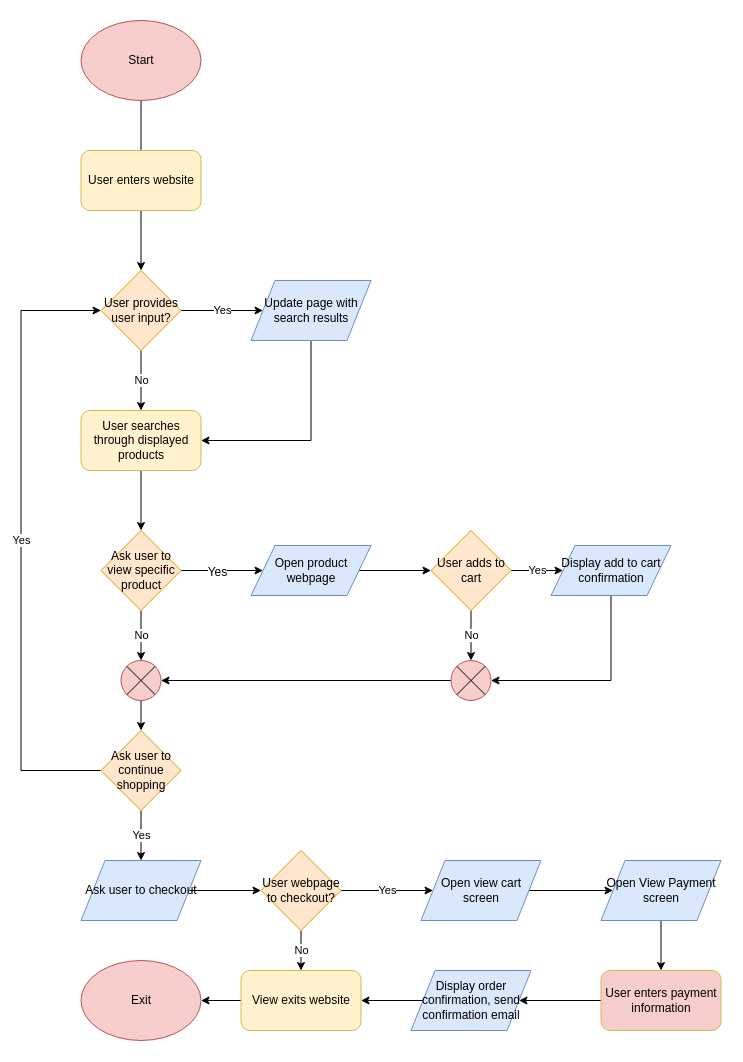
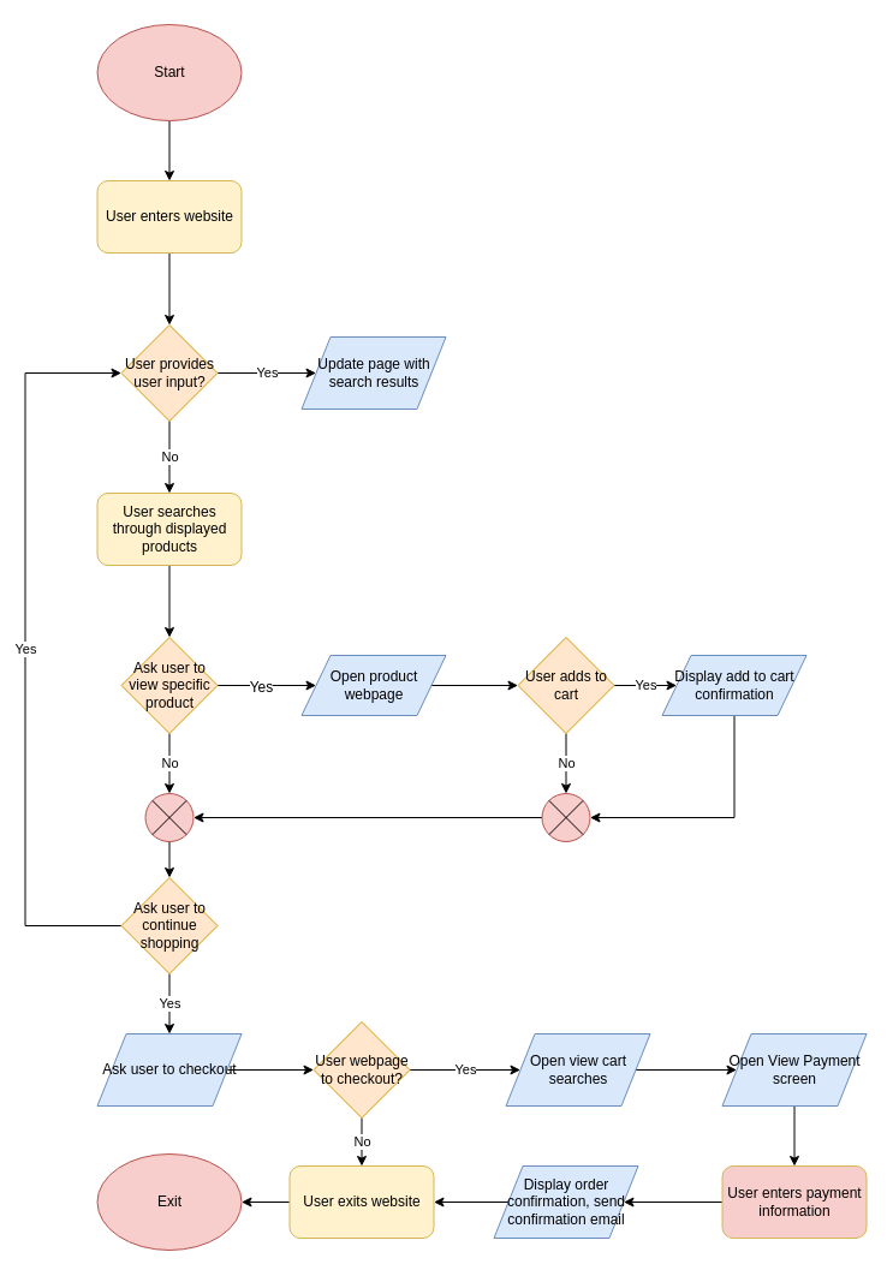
  <mxCell id="0" />
  <mxCell id="1" parent="0" />
- <mxCell id="2" style="edgeStyle=orthogonalEdgeStyle;rounded=0;orthogonalLoop=1;jettySize=auto;html=1;endArrow=none;" parent="1" source="3" target="5" edge="1"><mxGeometry relative="1" as="geometry" /></mxCell>
+ <mxCell id="2" style="edgeStyle=orthogonalEdgeStyle;rounded=0;orthogonalLoop=1;jettySize=auto;html=1;" parent="1" source="3" target="5" edge="1"><mxGeometry relative="1" as="geometry" /></mxCell>
  <mxCell id="3" value="Start" style="ellipse;whiteSpace=wrap;html=1;fillColor=#f8cecc;strokeColor=#b85450;" parent="1" vertex="1"><mxGeometry x="80.5" y="20" width="120" height="80" as="geometry" /></mxCell>
  <mxCell id="4" style="edgeStyle=orthogonalEdgeStyle;rounded=0;orthogonalLoop=1;jettySize=auto;html=1;exitX=0.5;exitY=1;exitDx=0;exitDy=0;" parent="1" source="5" target="8" edge="1"><mxGeometry relative="1" as="geometry" /></mxCell>
  <mxCell id="5" value="User enters website" style="rounded=1;whiteSpace=wrap;html=1;fillColor=#fff2cc;strokeColor=#d6b656;" parent="1" vertex="1"><mxGeometry x="80.5" y="150" width="120" height="60" as="geometry" /></mxCell>
  <mxCell id="6" value="Yes" style="edgeStyle=orthogonalEdgeStyle;rounded=0;orthogonalLoop=1;jettySize=auto;html=1;entryX=0;entryY=0.5;entryDx=0;entryDy=0;" parent="1" source="8" target="10" edge="1"><mxGeometry relative="1" as="geometry"><mxPoint x="210.5" y="310" as="targetPoint" /></mxGeometry></mxCell>
  <mxCell id="7" value="No" style="edgeStyle=orthogonalEdgeStyle;rounded=0;orthogonalLoop=1;jettySize=auto;html=1;entryX=0.5;entryY=0;entryDx=0;entryDy=0;" parent="1" source="8" target="12" edge="1"><mxGeometry relative="1" as="geometry" /></mxCell>
  <mxCell id="8" value="User provides user input?" style="rhombus;whiteSpace=wrap;html=1;fillColor=#ffe6cc;strokeColor=#d79b00;" parent="1" vertex="1"><mxGeometry x="100.5" y="270" width="80" height="80" as="geometry" /></mxCell>
- <mxCell id="9" style="edgeStyle=orthogonalEdgeStyle;rounded=0;orthogonalLoop=1;jettySize=auto;html=1;entryX=1;entryY=0.5;entryDx=0;entryDy=0;" parent="1" source="10" target="12" edge="1"><mxGeometry relative="1" as="geometry"><Array as="points"><mxPoint x="310.5" y="440" /></Array></mxGeometry></mxCell>
  <mxCell id="10" value="Update page with search results" style="shape=parallelogram;perimeter=parallelogramPerimeter;whiteSpace=wrap;html=1;fillColor=#dae8fc;strokeColor=#6c8ebf;" parent="1" vertex="1"><mxGeometry x="250.5" y="280" width="120" height="60" as="geometry" /></mxCell>
  <mxCell id="11" style="edgeStyle=orthogonalEdgeStyle;rounded=0;orthogonalLoop=1;jettySize=auto;html=1;entryX=0.5;entryY=0;entryDx=0;entryDy=0;" parent="1" source="12" target="16" edge="1"><mxGeometry relative="1" as="geometry" /></mxCell>
  <mxCell id="12" value="User searches through displayed products" style="rounded=1;whiteSpace=wrap;html=1;fillColor=#fff2cc;strokeColor=#d6b656;" parent="1" vertex="1"><mxGeometry x="80.5" y="410" width="120" height="60" as="geometry" /></mxCell>
  <mxCell id="13" style="edgeStyle=orthogonalEdgeStyle;rounded=0;orthogonalLoop=1;jettySize=auto;html=1;entryX=0;entryY=0.5;entryDx=0;entryDy=0;" parent="1" source="16" target="18" edge="1"><mxGeometry relative="1" as="geometry" /></mxCell>
  <mxCell id="14" value="Yes" style="text;html=1;resizable=0;points=[];align=center;verticalAlign=middle;labelBackgroundColor=#ffffff;" parent="13" vertex="1" connectable="0"><mxGeometry x="-0.122" y="-1" relative="1" as="geometry"><mxPoint as="offset" /></mxGeometry></mxCell>
  <mxCell id="15" value="No" style="edgeStyle=orthogonalEdgeStyle;rounded=0;orthogonalLoop=1;jettySize=auto;html=1;entryX=0.5;entryY=0;entryDx=0;entryDy=0;" parent="1" source="16" target="28" edge="1"><mxGeometry relative="1" as="geometry" /></mxCell>
  <mxCell id="16" value="Ask user to view specific product" style="rhombus;whiteSpace=wrap;html=1;fillColor=#ffe6cc;strokeColor=#d79b00;" parent="1" vertex="1"><mxGeometry x="100.5" y="530" width="80" height="80" as="geometry" /></mxCell>
  <mxCell id="17" style="edgeStyle=orthogonalEdgeStyle;rounded=0;orthogonalLoop=1;jettySize=auto;html=1;entryX=0;entryY=0.5;entryDx=0;entryDy=0;" parent="1" source="18" target="21" edge="1"><mxGeometry relative="1" as="geometry" /></mxCell>
  <mxCell id="18" value="Open product webpage" style="shape=parallelogram;perimeter=parallelogramPerimeter;whiteSpace=wrap;html=1;fillColor=#dae8fc;strokeColor=#6c8ebf;" parent="1" vertex="1"><mxGeometry x="250.5" y="545" width="120" height="50" as="geometry" /></mxCell>
  <mxCell id="19" value="Yes" style="edgeStyle=orthogonalEdgeStyle;rounded=0;orthogonalLoop=1;jettySize=auto;html=1;entryX=0;entryY=0.5;entryDx=0;entryDy=0;" parent="1" source="21" target="23" edge="1"><mxGeometry relative="1" as="geometry" /></mxCell>
  <mxCell id="20" value="No" style="edgeStyle=orthogonalEdgeStyle;rounded=0;orthogonalLoop=1;jettySize=auto;html=1;entryX=0.5;entryY=0;entryDx=0;entryDy=0;" parent="1" source="21" target="32" edge="1"><mxGeometry relative="1" as="geometry" /></mxCell>
  <mxCell id="21" value="User adds to cart&lt;br&gt;" style="rhombus;whiteSpace=wrap;html=1;fillColor=#ffe6cc;strokeColor=#d79b00;" parent="1" vertex="1"><mxGeometry x="430.5" y="530" width="80" height="80" as="geometry" /></mxCell>
  <mxCell id="22" style="edgeStyle=orthogonalEdgeStyle;rounded=0;orthogonalLoop=1;jettySize=auto;html=1;entryX=1;entryY=0.5;entryDx=0;entryDy=0;" parent="1" source="23" target="32" edge="1"><mxGeometry relative="1" as="geometry"><Array as="points"><mxPoint x="610.5" y="680" /></Array></mxGeometry></mxCell>
  <mxCell id="23" value="Display add to cart confirmation" style="shape=parallelogram;perimeter=parallelogramPerimeter;whiteSpace=wrap;html=1;fillColor=#dae8fc;strokeColor=#6c8ebf;" parent="1" vertex="1"><mxGeometry x="550.5" y="545" width="120" height="50" as="geometry" /></mxCell>
  <mxCell id="24" value="Yes" style="edgeStyle=orthogonalEdgeStyle;rounded=0;orthogonalLoop=1;jettySize=auto;html=1;entryX=0;entryY=0.5;entryDx=0;entryDy=0;" parent="1" source="26" target="8" edge="1"><mxGeometry relative="1" as="geometry"><Array as="points"><mxPoint x="20.5" y="770" /><mxPoint x="20.5" y="310" /></Array></mxGeometry></mxCell>
  <mxCell id="25" value="Yes" style="edgeStyle=orthogonalEdgeStyle;rounded=0;orthogonalLoop=1;jettySize=auto;html=1;entryX=0.5;entryY=0;entryDx=0;entryDy=0;" parent="1" source="26" target="36" edge="1"><mxGeometry relative="1" as="geometry" /></mxCell>
  <mxCell id="26" value="Ask user to continue shopping" style="rhombus;whiteSpace=wrap;html=1;fillColor=#ffe6cc;strokeColor=#d79b00;" parent="1" vertex="1"><mxGeometry x="100.5" y="730" width="80" height="80" as="geometry" /></mxCell>
  <mxCell id="27" style="edgeStyle=orthogonalEdgeStyle;rounded=0;orthogonalLoop=1;jettySize=auto;html=1;exitX=0.5;exitY=1;exitDx=0;exitDy=0;entryX=0.5;entryY=0;entryDx=0;entryDy=0;" parent="1" source="28" target="26" edge="1"><mxGeometry relative="1" as="geometry" /></mxCell>
  <mxCell id="28" value="" style="ellipse;whiteSpace=wrap;html=1;aspect=fixed;fillColor=#f8cecc;strokeColor=#b85450;" parent="1" vertex="1"><mxGeometry x="120.5" y="660" width="40" height="40" as="geometry" /></mxCell>
  <mxCell id="29" value="" style="endArrow=none;html=1;entryX=1;entryY=0;entryDx=0;entryDy=0;exitX=0;exitY=1;exitDx=0;exitDy=0;" parent="1" source="28" target="28" edge="1"><mxGeometry width="50" height="50" relative="1" as="geometry"><mxPoint x="115.5" y="705" as="sourcePoint" /><mxPoint x="165.5" y="655" as="targetPoint" /></mxGeometry></mxCell>
  <mxCell id="30" value="" style="endArrow=none;html=1;exitX=0;exitY=0;exitDx=0;exitDy=0;entryX=1;entryY=1;entryDx=0;entryDy=0;" parent="1" source="28" target="28" edge="1"><mxGeometry width="50" height="50" relative="1" as="geometry"><mxPoint x="80.5" y="880" as="sourcePoint" /><mxPoint x="130.5" y="830" as="targetPoint" /></mxGeometry></mxCell>
  <mxCell id="31" style="edgeStyle=orthogonalEdgeStyle;rounded=0;orthogonalLoop=1;jettySize=auto;html=1;entryX=1;entryY=0.5;entryDx=0;entryDy=0;" parent="1" source="32" target="28" edge="1"><mxGeometry relative="1" as="geometry" /></mxCell>
  <mxCell id="32" value="" style="ellipse;whiteSpace=wrap;html=1;aspect=fixed;fillColor=#f8cecc;strokeColor=#b85450;" parent="1" vertex="1"><mxGeometry x="450.5" y="660" width="40" height="40" as="geometry" /></mxCell>
  <mxCell id="33" value="" style="endArrow=none;html=1;entryX=1;entryY=0;entryDx=0;entryDy=0;exitX=0;exitY=1;exitDx=0;exitDy=0;" parent="1" source="32" target="32" edge="1"><mxGeometry width="50" height="50" relative="1" as="geometry"><mxPoint x="135.5" y="725" as="sourcePoint" /><mxPoint x="185.5" y="675" as="targetPoint" /></mxGeometry></mxCell>
  <mxCell id="34" value="" style="endArrow=none;html=1;exitX=0;exitY=0;exitDx=0;exitDy=0;entryX=1;entryY=1;entryDx=0;entryDy=0;" parent="1" source="32" target="32" edge="1"><mxGeometry width="50" height="50" relative="1" as="geometry"><mxPoint x="100.5" y="900" as="sourcePoint" /><mxPoint x="150.5" y="850" as="targetPoint" /></mxGeometry></mxCell>
  <mxCell id="35" style="edgeStyle=orthogonalEdgeStyle;rounded=0;orthogonalLoop=1;jettySize=auto;html=1;entryX=0;entryY=0.5;entryDx=0;entryDy=0;" parent="1" source="36" target="39" edge="1"><mxGeometry relative="1" as="geometry" /></mxCell>
  <mxCell id="36" value="Ask user to checkout" style="shape=parallelogram;perimeter=parallelogramPerimeter;whiteSpace=wrap;html=1;fillColor=#dae8fc;strokeColor=#6c8ebf;" parent="1" vertex="1"><mxGeometry x="80.5" y="860" width="120" height="60" as="geometry" /></mxCell>
  <mxCell id="37" value="No" style="edgeStyle=orthogonalEdgeStyle;rounded=0;orthogonalLoop=1;jettySize=auto;html=1;" parent="1" source="39" target="41" edge="1"><mxGeometry relative="1" as="geometry" /></mxCell>
  <mxCell id="38" value="Yes" style="edgeStyle=orthogonalEdgeStyle;rounded=0;orthogonalLoop=1;jettySize=auto;html=1;" parent="1" source="39" target="44" edge="1"><mxGeometry relative="1" as="geometry" /></mxCell>
  <mxCell id="39" value="User webpage to checkout?" style="rhombus;whiteSpace=wrap;html=1;fillColor=#ffe6cc;strokeColor=#d79b00;" parent="1" vertex="1"><mxGeometry x="260.5" y="850" width="80" height="80" as="geometry" /></mxCell>
  <mxCell id="40" style="edgeStyle=orthogonalEdgeStyle;rounded=0;orthogonalLoop=1;jettySize=auto;html=1;entryX=1;entryY=0.5;entryDx=0;entryDy=0;" parent="1" source="41" target="42" edge="1"><mxGeometry relative="1" as="geometry"><mxPoint x="207" y="1000" as="targetPoint" /></mxGeometry></mxCell>
- <mxCell id="41" value="View exits website" style="rounded=1;whiteSpace=wrap;html=1;fontFamily=Helvetica;fontSize=12;align=center;strokeColor=#d6b656;fillColor=#fff2cc;" parent="1" vertex="1"><mxGeometry x="240.5" y="970" width="120" height="60" as="geometry" /></mxCell>
+ <mxCell id="41" value="User exits website" style="rounded=1;whiteSpace=wrap;html=1;fontFamily=Helvetica;fontSize=12;align=center;strokeColor=#d6b656;fillColor=#fff2cc;" parent="1" vertex="1"><mxGeometry x="240.5" y="970" width="120" height="60" as="geometry" /></mxCell>
  <mxCell id="42" value="Exit" style="ellipse;whiteSpace=wrap;html=1;fillColor=#f8cecc;strokeColor=#b85450;" parent="1" vertex="1"><mxGeometry x="80.5" y="960" width="120" height="80" as="geometry" /></mxCell>
  <mxCell id="43" value="" style="edgeStyle=orthogonalEdgeStyle;rounded=0;orthogonalLoop=1;jettySize=auto;html=1;" parent="1" source="44" target="46" edge="1"><mxGeometry relative="1" as="geometry" /></mxCell>
- <mxCell id="44" value="Open view cart screen" style="shape=parallelogram;perimeter=parallelogramPerimeter;whiteSpace=wrap;html=1;fontFamily=Helvetica;fontSize=12;align=center;strokeColor=#6c8ebf;fillColor=#dae8fc;" parent="1" vertex="1"><mxGeometry x="420.5" y="860" width="120" height="60" as="geometry" /></mxCell>
+ <mxCell id="44" value="Open view cart searches" style="shape=parallelogram;perimeter=parallelogramPerimeter;whiteSpace=wrap;html=1;fontFamily=Helvetica;fontSize=12;align=center;strokeColor=#6c8ebf;fillColor=#dae8fc;" parent="1" vertex="1"><mxGeometry x="420.5" y="860" width="120" height="60" as="geometry" /></mxCell>
  <mxCell id="45" style="edgeStyle=orthogonalEdgeStyle;rounded=0;orthogonalLoop=1;jettySize=auto;html=1;" parent="1" source="46" target="48" edge="1"><mxGeometry relative="1" as="geometry" /></mxCell>
  <mxCell id="46" value="Open View Payment screen" style="shape=parallelogram;perimeter=parallelogramPerimeter;whiteSpace=wrap;html=1;fontFamily=Helvetica;fontSize=12;align=center;strokeColor=#6c8ebf;fillColor=#dae8fc;" parent="1" vertex="1"><mxGeometry x="600.5" y="860" width="120" height="60" as="geometry" /></mxCell>
  <mxCell id="47" style="edgeStyle=orthogonalEdgeStyle;rounded=0;orthogonalLoop=1;jettySize=auto;html=1;entryX=1;entryY=0.5;entryDx=0;entryDy=0;" parent="1" source="48" target="50" edge="1"><mxGeometry relative="1" as="geometry" /></mxCell>
  <mxCell id="48" value="User enters payment information" style="rounded=1;whiteSpace=wrap;html=1;fontFamily=Helvetica;fontSize=12;align=center;strokeColor=#d6b656;fillColor=#f8cecc;" parent="1" vertex="1"><mxGeometry x="600.5" y="970" width="120" height="60" as="geometry" /></mxCell>
  <mxCell id="49" style="edgeStyle=orthogonalEdgeStyle;rounded=0;orthogonalLoop=1;jettySize=auto;html=1;entryX=1;entryY=0.5;entryDx=0;entryDy=0;" parent="1" source="50" target="41" edge="1"><mxGeometry relative="1" as="geometry" /></mxCell>
  <mxCell id="50" value="Display order confirmation, send confirmation email" style="shape=parallelogram;perimeter=parallelogramPerimeter;whiteSpace=wrap;html=1;fontFamily=Helvetica;fontSize=12;align=center;strokeColor=#6c8ebf;fillColor=#dae8fc;" parent="1" vertex="1"><mxGeometry x="410.5" y="970" width="120" height="60" as="geometry" /></mxCell>
